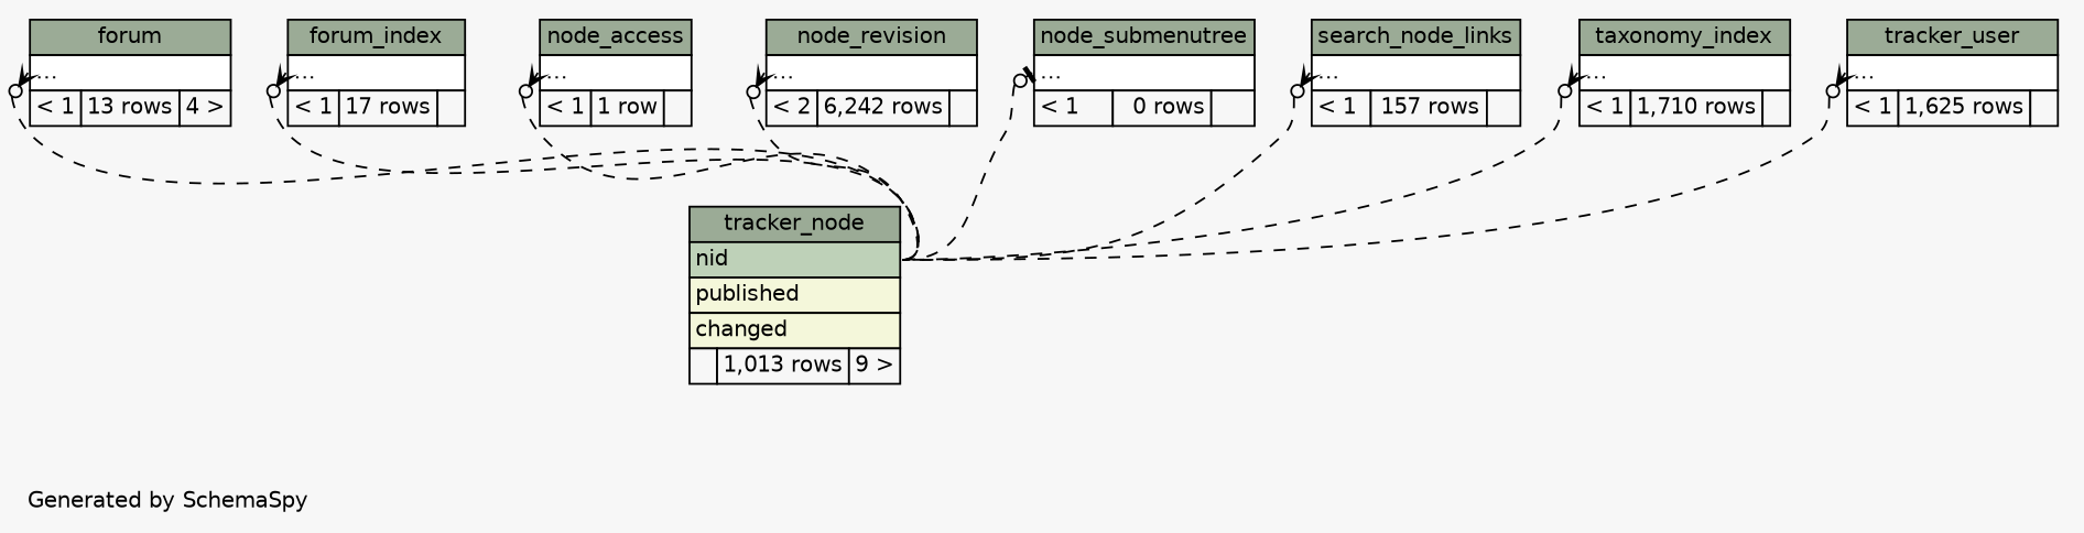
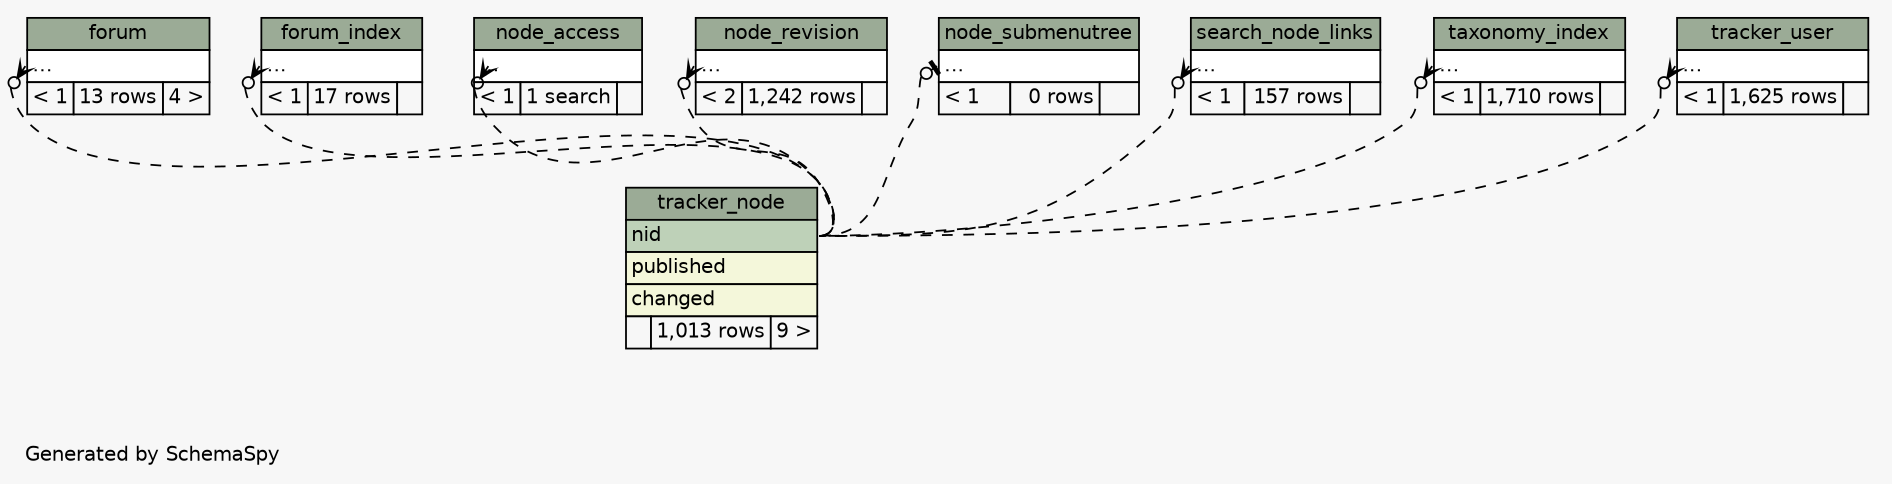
  digraph {
    bgcolor="#f7f7f7"
    fontname=Helvetica
    fontsize=11
    label="\nGenerated by SchemaSpy"
    labeljust=l
    nodesep=0.18
    rankdir=TB
    ranksep=0.46
    node [fontname=Helvetica fontsize=11 shape=plaintext]
    edge [arrowhead=none arrowsize=0.8 arrowtail=crowodot dir=back headport="nid:e" style=dashed tailport="elipses:w"]
    n1 [label=<     <TABLE BORDER="0" CELLBORDER="1" CELLSPACING="0" BGCOLOR="#ffffff">       <TR><TD COLSPAN="3" BGCOLOR="#9bab96" ALIGN="CENTER">forum</TD></TR>       <TR><TD PORT="elipses" COLSPAN="3" ALIGN="LEFT">...</TD></TR>       <TR><TD ALIGN="LEFT" BGCOLOR="#f7f7f7">&lt; 1</TD><TD ALIGN="RIGHT" BGCOLOR="#f7f7f7">13 rows</TD><TD ALIGN="RIGHT" BGCOLOR="#f7f7f7">4 &gt;</TD></TR>     </TABLE>>]
    n2 [label=<     <TABLE BORDER="0" CELLBORDER="1" CELLSPACING="0" BGCOLOR="#ffffff">       <TR><TD COLSPAN="3" BGCOLOR="#9bab96" ALIGN="CENTER">tracker_node</TD></TR>       <TR><TD PORT="nid" COLSPAN="3" BGCOLOR="#bed1b8" ALIGN="LEFT">nid</TD></TR>       <TR><TD PORT="published" COLSPAN="3" BGCOLOR="#f4f7da" ALIGN="LEFT">published</TD></TR>       <TR><TD PORT="changed" COLSPAN="3" BGCOLOR="#f4f7da" ALIGN="LEFT">changed</TD></TR>       <TR><TD ALIGN="LEFT" BGCOLOR="#f7f7f7">  </TD><TD ALIGN="RIGHT" BGCOLOR="#f7f7f7">1,013 rows</TD><TD ALIGN="RIGHT" BGCOLOR="#f7f7f7">9 &gt;</TD></TR>     </TABLE>>]
    n3 [label=<     <TABLE BORDER="0" CELLBORDER="1" CELLSPACING="0" BGCOLOR="#ffffff">       <TR><TD COLSPAN="3" BGCOLOR="#9bab96" ALIGN="CENTER">forum_index</TD></TR>       <TR><TD PORT="elipses" COLSPAN="3" ALIGN="LEFT">...</TD></TR>       <TR><TD ALIGN="LEFT" BGCOLOR="#f7f7f7">&lt; 1</TD><TD ALIGN="RIGHT" BGCOLOR="#f7f7f7">17 rows</TD><TD ALIGN="RIGHT" BGCOLOR="#f7f7f7">  </TD></TR>     </TABLE>>]
-   n4 [label=<     <TABLE BORDER="0" CELLBORDER="1" CELLSPACING="0" BGCOLOR="#ffffff">       <TR><TD COLSPAN="3" BGCOLOR="#9bab96" ALIGN="CENTER">node_access</TD></TR>       <TR><TD PORT="elipses" COLSPAN="3" ALIGN="LEFT">...</TD></TR>       <TR><TD ALIGN="LEFT" BGCOLOR="#f7f7f7">&lt; 1</TD><TD ALIGN="RIGHT" BGCOLOR="#f7f7f7">1 row</TD><TD ALIGN="RIGHT" BGCOLOR="#f7f7f7">  </TD></TR>     </TABLE>>]
-   n5 [label=<     <TABLE BORDER="0" CELLBORDER="1" CELLSPACING="0" BGCOLOR="#ffffff">       <TR><TD COLSPAN="3" BGCOLOR="#9bab96" ALIGN="CENTER">node_revision</TD></TR>       <TR><TD PORT="elipses" COLSPAN="3" ALIGN="LEFT">...</TD></TR>       <TR><TD ALIGN="LEFT" BGCOLOR="#f7f7f7">&lt; 2</TD><TD ALIGN="RIGHT" BGCOLOR="#f7f7f7">6,242 rows</TD><TD ALIGN="RIGHT" BGCOLOR="#f7f7f7">  </TD></TR>     </TABLE>>]
+   n4 [label=<     <TABLE BORDER="0" CELLBORDER="1" CELLSPACING="0" BGCOLOR="#ffffff">       <TR><TD COLSPAN="3" BGCOLOR="#9bab96" ALIGN="CENTER">node_access</TD></TR>       <TR><TD PORT="elipses" COLSPAN="3" ALIGN="LEFT">...</TD></TR>       <TR><TD ALIGN="LEFT" BGCOLOR="#f7f7f7">&lt; 1</TD><TD ALIGN="RIGHT" BGCOLOR="#f7f7f7">1 search</TD><TD ALIGN="RIGHT" BGCOLOR="#f7f7f7">  </TD></TR>     </TABLE>>]
+   n5 [label=<     <TABLE BORDER="0" CELLBORDER="1" CELLSPACING="0" BGCOLOR="#ffffff">       <TR><TD COLSPAN="3" BGCOLOR="#9bab96" ALIGN="CENTER">node_revision</TD></TR>       <TR><TD PORT="elipses" COLSPAN="3" ALIGN="LEFT">...</TD></TR>       <TR><TD ALIGN="LEFT" BGCOLOR="#f7f7f7">&lt; 2</TD><TD ALIGN="RIGHT" BGCOLOR="#f7f7f7">1,242 rows</TD><TD ALIGN="RIGHT" BGCOLOR="#f7f7f7">  </TD></TR>     </TABLE>>]
    n6 [label=<     <TABLE BORDER="0" CELLBORDER="1" CELLSPACING="0" BGCOLOR="#ffffff">       <TR><TD COLSPAN="3" BGCOLOR="#9bab96" ALIGN="CENTER">node_submenutree</TD></TR>       <TR><TD PORT="elipses" COLSPAN="3" ALIGN="LEFT">...</TD></TR>       <TR><TD ALIGN="LEFT" BGCOLOR="#f7f7f7">&lt; 1</TD><TD ALIGN="RIGHT" BGCOLOR="#f7f7f7">0 rows</TD><TD ALIGN="RIGHT" BGCOLOR="#f7f7f7">  </TD></TR>     </TABLE>>]
    n7 [label=<     <TABLE BORDER="0" CELLBORDER="1" CELLSPACING="0" BGCOLOR="#ffffff">       <TR><TD COLSPAN="3" BGCOLOR="#9bab96" ALIGN="CENTER">search_node_links</TD></TR>       <TR><TD PORT="elipses" COLSPAN="3" ALIGN="LEFT">...</TD></TR>       <TR><TD ALIGN="LEFT" BGCOLOR="#f7f7f7">&lt; 1</TD><TD ALIGN="RIGHT" BGCOLOR="#f7f7f7">157 rows</TD><TD ALIGN="RIGHT" BGCOLOR="#f7f7f7">  </TD></TR>     </TABLE>>]
    n8 [label=<     <TABLE BORDER="0" CELLBORDER="1" CELLSPACING="0" BGCOLOR="#ffffff">       <TR><TD COLSPAN="3" BGCOLOR="#9bab96" ALIGN="CENTER">taxonomy_index</TD></TR>       <TR><TD PORT="elipses" COLSPAN="3" ALIGN="LEFT">...</TD></TR>       <TR><TD ALIGN="LEFT" BGCOLOR="#f7f7f7">&lt; 1</TD><TD ALIGN="RIGHT" BGCOLOR="#f7f7f7">1,710 rows</TD><TD ALIGN="RIGHT" BGCOLOR="#f7f7f7">  </TD></TR>     </TABLE>>]
    n9 [label=<     <TABLE BORDER="0" CELLBORDER="1" CELLSPACING="0" BGCOLOR="#ffffff">       <TR><TD COLSPAN="3" BGCOLOR="#9bab96" ALIGN="CENTER">tracker_user</TD></TR>       <TR><TD PORT="elipses" COLSPAN="3" ALIGN="LEFT">...</TD></TR>       <TR><TD ALIGN="LEFT" BGCOLOR="#f7f7f7">&lt; 1</TD><TD ALIGN="RIGHT" BGCOLOR="#f7f7f7">1,625 rows</TD><TD ALIGN="RIGHT" BGCOLOR="#f7f7f7">  </TD></TR>     </TABLE>>]
    n1 -> n2
    n3 -> n2
    n4 -> n2
    n5 -> n2
    n6 -> n2 [arrowtail=teeodot]
    n7 -> n2
    n8 -> n2
    n9 -> n2
  }
